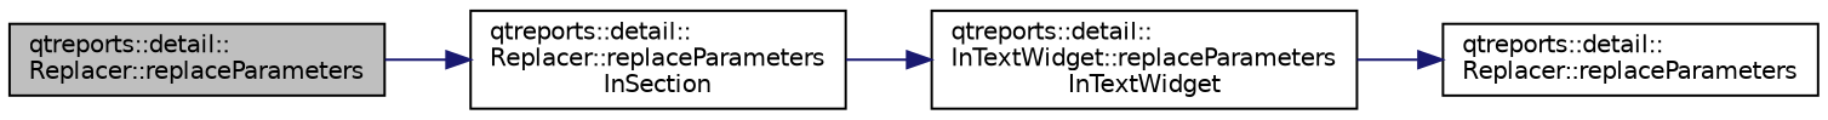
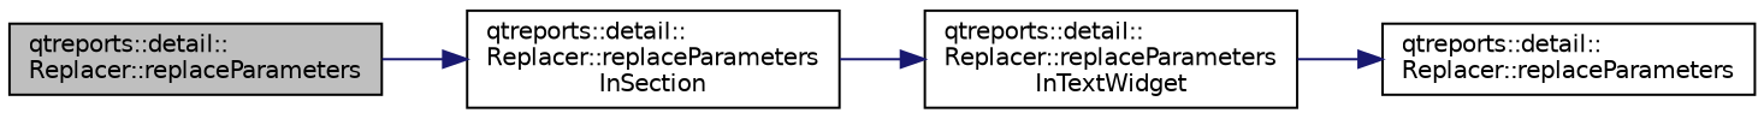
  digraph {
    rankdir=LR
    node [color=black fontname=Helvetica fontsize=10 shape=record]
    edge [color=midnightblue fontname=Helvetica fontsize=10 labelfontname=Helvetica labelfontsize=10 style=solid]
    n1 [fillcolor=grey75 fontcolor=black height=0.2 label="qtreports::detail::\lReplacer::replaceParameters" style=filled width=0.4]
    n2 [height=0.2 label="qtreports::detail::\lReplacer::replaceParameters\lInSection" width=0.4]
-   n3 [height=0.2 label="qtreports::detail::\lInTextWidget::replaceParameters\lInTextWidget" width=0.4]
+   n3 [height=0.2 label="qtreports::detail::\lReplacer::replaceParameters\lInTextWidget" width=0.4]
    n4 [height=0.2 label="qtreports::detail::\lReplacer::replaceParameters" width=0.4]
    n1 -> n2
    n2 -> n3
    n3 -> n4
  }
